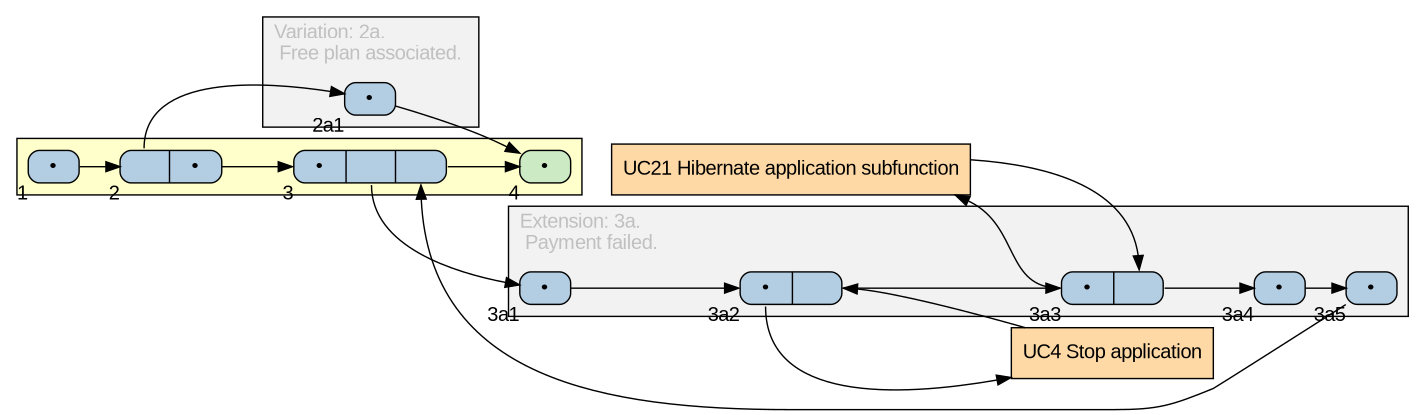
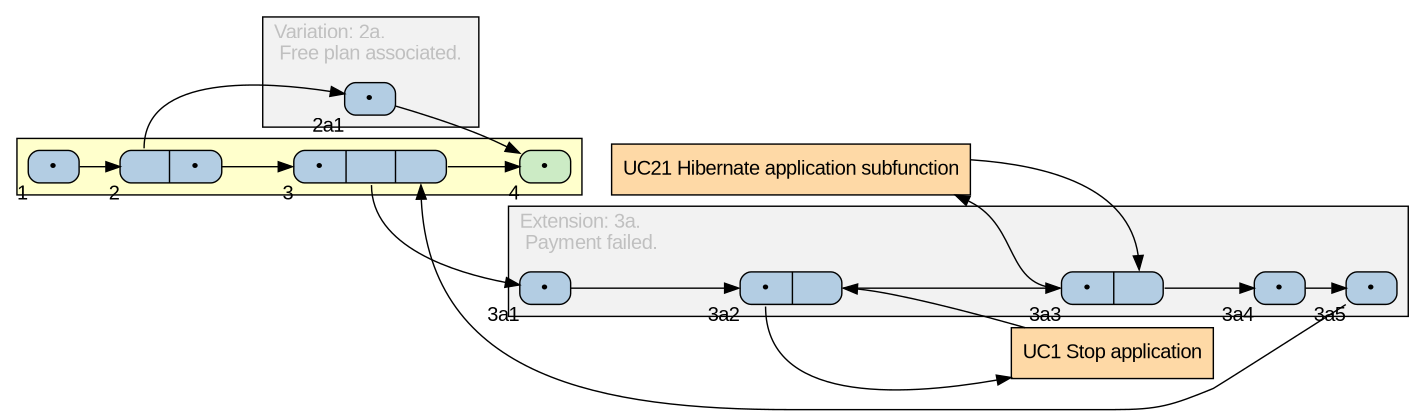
  digraph {
    fontcolor=gray
    fontname=Arial
    labeljust=l
    nodesep=0.2
    rankdir=LR
    ranksep=0.4
    node [fillcolor="#b3cde3" fontname=Arial shape=Mrecord style=filled]
    edge [fontname=Arial headport=JMP tailport=JMP]
    n1 [height=0.1 label="{<JMP>&bull;}" width=0.5 xlabel=1]
    n2 [height=0.1 label="{<VAR>|<JMP>&bull;}" width=1.0 xlabel=2]
    n3 [height=0.1 label="{<JMP>&bull;|<EXT>|<OUT>}" width=1.5 xlabel=3]
    n4 [fillcolor="#ccebc5" height=0.1 label="{<JMP>&bull;}" width=0.5 xlabel=4]
    n5 [height=0.1 label="{<JMP>&bull;}" width=0.5 xlabel="3a1"]
    n6 [height=0.1 label="{<JMP>&bull;|<EXT>}" width=1.0 xlabel="3a2"]
    n7 [height=0.1 label="{<JMP>&bull;|<EXT>}" width=1.0 xlabel="3a3"]
    n8 [height=0.1 label="{<JMP>&bull;}" width=0.5 xlabel="3a4"]
    n9 [height=0.1 label="{<JMP>&bull;}" width=0.5 xlabel="3a5"]
    n10 [height=0.1 label="{<JMP>&bull;}" width=0.5 xlabel="2a1"]
-   n11 [fillcolor="#fed9a6" height=0.5 label="UC4 Stop application" shape=box width=0.5]
+   n11 [fillcolor="#fed9a6" height=0.5 label="UC1 Stop application" shape=box width=0.5]
    n12 [fillcolor="#fed9a6" height=0.5 label="UC21 Hibernate application subfunction" shape=box width=0.5]
    subgraph cluster_1 {
      bgcolor="#ffffcc"
      n1
      n2
      n3
      n4
    }
    subgraph cluster_2 {
      bgcolor="#f2f2f2"
      label="Extension: 3a.\l Payment failed. "
      n5
      n6
      n7
      n8
      n9
    }
    subgraph cluster_3 {
      bgcolor="#f2f2f2"
      label="Variation: 2a.\l Free plan associated. "
      n10
    }
    n1 -> n2 [headport=VAR]
    n2 -> n3
    n2 -> n10 [tailport=VAR]
    n3 -> n4 [tailport=OUT]
    n3 -> n5 [tailport=EXT]
    n5 -> n6
    n6 -> n7 [tailport=EXT]
    n6 -> n11 [headport=""]
    n7 -> n8 [tailport=EXT]
    n7 -> n12 [headport=""]
    n8 -> n9
    n9 -> n3 [headport=OUT]
    n10 -> n4
    n11 -> n6 [headport=EXT tailport=""]
    n12 -> n7 [headport=EXT tailport=""]
  }
